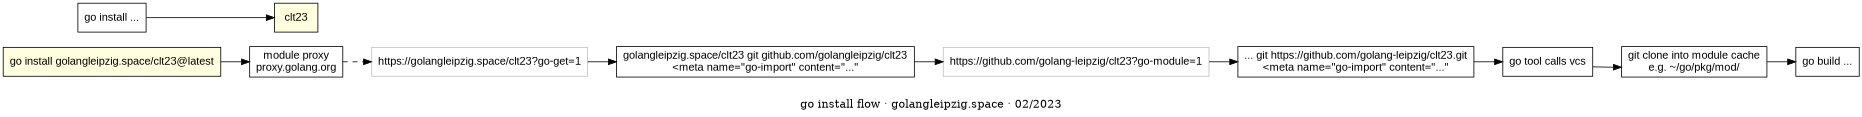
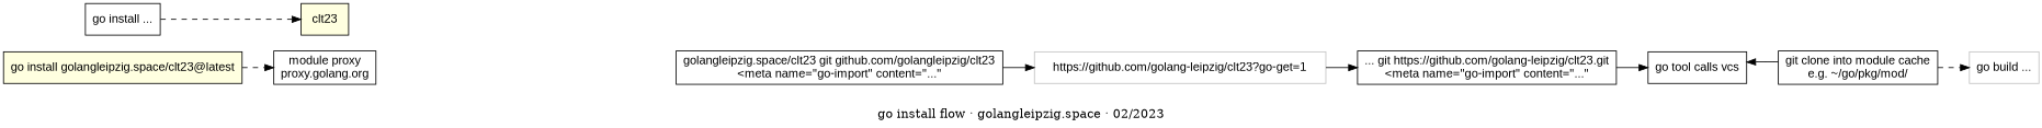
  digraph {
    label="go install flow · golangleipzig.space · 02/2023"
    labelloc=b
    rankdir=LR
    node [fontname=Arial shape=box]
    edge [fontname=Arial]
    n1 [fillcolor=lightyellow label="go install golangleipzig.space/clt23@latest" style=filled]
    n2 [label="module proxy\nproxy.golang.org"]
-   n3 [color=gray label="https://golangleipzig.space/clt23?go-get=1"]
    n4 [label="golangleipzig.space/clt23 git github.com/golangleipzig/clt23\n<meta name=\"go-import\" content=\"...\""]
-   n5 [color=gray label="https://github.com/golang-leipzig/clt23?go-module=1"]
+   n5 [color=gray label="https://github.com/golang-leipzig/clt23?go-get=1"]
    n6 [label="... git https://github.com/golang-leipzig/clt23.git\n<meta name=\"go-import\" content=\"...\""]
    n7 [label="go tool calls vcs"]
    n8 [label="git clone into module cache\ne.g. ~/go/pkg/mod/"]
-   n9 [label="go build ..."]
+   n9 [label="go build ..." color=gray]
    n10 [label="go install ..."]
    n11 [fillcolor=lightyellow label=clt23 style=filled]
-   n1 -> n2 [style=solid]
-   n2 -> n3 [style=dashed]
-   n3 -> n4
+   n1 -> n2 [style=dashed]
    n4 -> n5
    n5 -> n6
    n6 -> n7
-   n7 -> n8
-   n8 -> n9
-   n10 -> n11
+   n8 -> n7
+   n8 -> n9 [style=dashed]
+   n10 -> n11 [style=dashed]
  }
